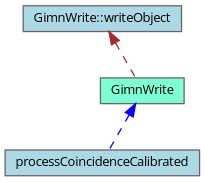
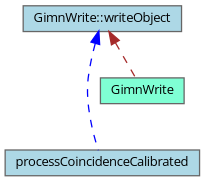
  digraph {
    fontname="Open Sans"
    rankdir=TB
    node [color=gray40 fillcolor=lightblue fontname="Open Sans" fontsize=10 shape=record style=filled]
    edge [dir=back fontname="Open Sans" fontsize=10 labelfontname=Helvetica labelfontsize=10 style=dashed]
    n1 [fontcolor=black height=0.2 label="GimnWrite::writeObject" width=0.4]
    n2 [height=0.2 label=processCoincidenceCalibrated width=0.4]
    n3 [fillcolor=aquamarine height=0.2 label=GimnWrite width=0.4]
-   n3 -> n2 [color=blue]
+   n1 -> n2 [color=blue]
    n1 -> n3 [color=brown]
  }
